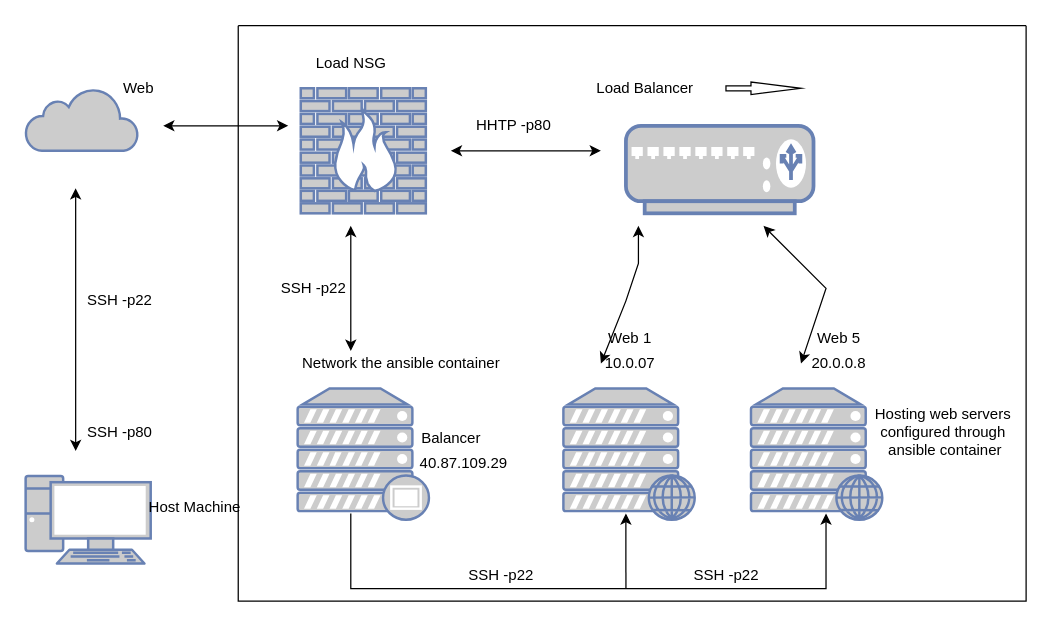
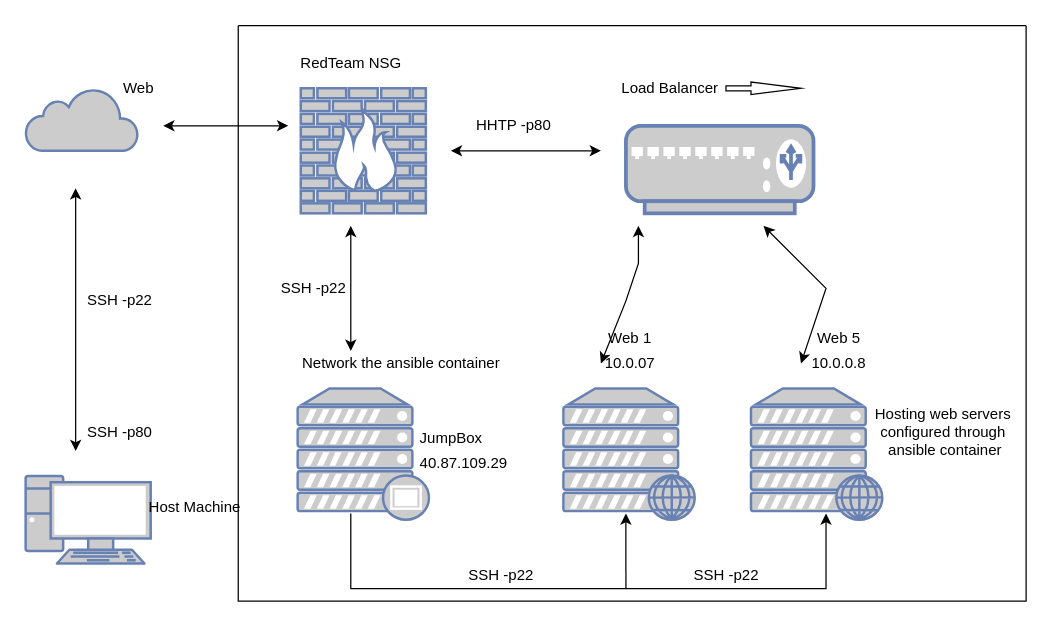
  <mxCell id="0" />
  <mxCell id="1" parent="0" />
  <mxCell id="2" value="" style="fontColor=#0066CC;verticalAlign=top;verticalLabelPosition=bottom;labelPosition=center;align=center;html=1;outlineConnect=0;fillColor=#CCCCCC;strokeColor=#6881B3;gradientColor=none;gradientDirection=north;strokeWidth=2;shape=mxgraph.networks.pc;" vertex="1" parent="1"><mxGeometry x="20" y="380" width="100" height="70" as="geometry" /></mxCell>
  <mxCell id="3" value="" style="html=1;outlineConnect=0;fillColor=#CCCCCC;strokeColor=#6881B3;gradientColor=none;gradientDirection=north;strokeWidth=2;shape=mxgraph.networks.cloud;fontColor=#ffffff;" vertex="1" parent="1"><mxGeometry x="20" y="70" width="90" height="50" as="geometry" /></mxCell>
  <mxCell id="4" value="" style="fontColor=#0066CC;verticalAlign=top;verticalLabelPosition=bottom;labelPosition=center;align=center;html=1;outlineConnect=0;fillColor=#CCCCCC;strokeColor=#6881B3;gradientColor=none;gradientDirection=north;strokeWidth=2;shape=mxgraph.networks.firewall;" vertex="1" parent="1"><mxGeometry x="240" y="70" width="100" height="100" as="geometry" /></mxCell>
  <mxCell id="5" value="" style="fontColor=#0066CC;verticalAlign=top;verticalLabelPosition=bottom;labelPosition=center;align=center;html=1;outlineConnect=0;fillColor=#CCCCCC;strokeColor=#6881B3;gradientColor=none;gradientDirection=north;strokeWidth=2;shape=mxgraph.networks.load_balancer;" vertex="1" parent="1"><mxGeometry x="500" y="100" width="150" height="70" as="geometry" /></mxCell>
  <mxCell id="6" value="" style="fontColor=#0066CC;verticalAlign=top;verticalLabelPosition=bottom;labelPosition=center;align=center;html=1;outlineConnect=0;fillColor=#CCCCCC;strokeColor=#6881B3;gradientColor=none;gradientDirection=north;strokeWidth=2;shape=mxgraph.networks.proxy_server;" vertex="1" parent="1"><mxGeometry x="237.5" y="310" width="105" height="105" as="geometry" /></mxCell>
  <mxCell id="7" value="" style="fontColor=#0066CC;verticalAlign=top;verticalLabelPosition=bottom;labelPosition=center;align=center;html=1;outlineConnect=0;fillColor=#CCCCCC;strokeColor=#6881B3;gradientColor=none;gradientDirection=north;strokeWidth=2;shape=mxgraph.networks.web_server;" vertex="1" parent="1"><mxGeometry x="450" y="310" width="105" height="105" as="geometry" /></mxCell>
  <mxCell id="8" value="" style="fontColor=#0066CC;verticalAlign=top;verticalLabelPosition=bottom;labelPosition=center;align=center;html=1;outlineConnect=0;fillColor=#CCCCCC;strokeColor=#6881B3;gradientColor=none;gradientDirection=north;strokeWidth=2;shape=mxgraph.networks.web_server;" vertex="1" parent="1"><mxGeometry x="600" y="310" width="105" height="105" as="geometry" /></mxCell>
  <mxCell id="9" value="" style="endArrow=classic;startArrow=classic;html=1;rounded=0;" edge="1" parent="1"><mxGeometry width="50" height="50" relative="1" as="geometry"><mxPoint x="60" y="360" as="sourcePoint" /><mxPoint x="60" y="150" as="targetPoint" /><Array as="points"><mxPoint x="60" y="260" /></Array></mxGeometry></mxCell>
  <mxCell id="10" value="" style="endArrow=classic;startArrow=classic;html=1;rounded=0;" edge="1" parent="1"><mxGeometry width="50" height="50" relative="1" as="geometry"><mxPoint x="230" y="100" as="sourcePoint" /><mxPoint x="130" y="100" as="targetPoint" /><Array as="points"><mxPoint x="180" y="100" /></Array></mxGeometry></mxCell>
  <mxCell id="11" value="" style="endArrow=classic;startArrow=classic;html=1;rounded=0;" edge="1" parent="1"><mxGeometry width="50" height="50" relative="1" as="geometry"><mxPoint x="280" y="280" as="sourcePoint" /><mxPoint x="280" y="180" as="targetPoint" /><Array as="points"><mxPoint x="280" y="230" /></Array></mxGeometry></mxCell>
  <mxCell id="12" value="" style="endArrow=classic;startArrow=classic;html=1;rounded=0;" edge="1" parent="1"><mxGeometry width="50" height="50" relative="1" as="geometry"><mxPoint x="360" y="120" as="sourcePoint" /><mxPoint x="480" y="120" as="targetPoint" /><Array as="points"><mxPoint x="420" y="120" /></Array></mxGeometry></mxCell>
  <mxCell id="13" value="" style="endArrow=classic;startArrow=classic;html=1;rounded=0;" edge="1" parent="1"><mxGeometry width="50" height="50" relative="1" as="geometry"><mxPoint x="640" y="290" as="sourcePoint" /><mxPoint x="610" y="180" as="targetPoint" /><Array as="points"><mxPoint x="660" y="230" /></Array></mxGeometry></mxCell>
  <mxCell id="14" value="" style="endArrow=classic;startArrow=classic;html=1;rounded=0;" edge="1" parent="1"><mxGeometry width="50" height="50" relative="1" as="geometry"><mxPoint x="480" y="290" as="sourcePoint" /><mxPoint x="510" y="180" as="targetPoint" /><Array as="points"><mxPoint x="500" y="240" /><mxPoint x="510" y="210" /></Array></mxGeometry></mxCell>
  <mxCell id="15" value="" style="endArrow=classic;html=1;rounded=0;" edge="1" parent="1"><mxGeometry width="50" height="50" relative="1" as="geometry"><mxPoint x="280" y="410" as="sourcePoint" /><mxPoint x="660" y="410" as="targetPoint" /><Array as="points"><mxPoint x="280" y="470" /><mxPoint x="410" y="470" /><mxPoint x="660" y="470" /></Array></mxGeometry></mxCell>
  <mxCell id="16" value="" style="endArrow=classic;html=1;rounded=0;entryX=0.476;entryY=0.952;entryDx=0;entryDy=0;entryPerimeter=0;" edge="1" parent="1" target="7"><mxGeometry width="50" height="50" relative="1" as="geometry"><mxPoint x="500" y="470" as="sourcePoint" /><mxPoint x="500" y="420" as="targetPoint" /></mxGeometry></mxCell>
  <mxCell id="17" value="Web 1" style="text;html=1;align=center;verticalAlign=middle;resizable=0;points=[];autosize=1;strokeColor=none;fillColor=none;" vertex="1" parent="1"><mxGeometry x="477.5" y="260" width="50" height="20" as="geometry" /></mxCell>
  <mxCell id="18" value="10.0.07" style="text;html=1;align=center;verticalAlign=middle;resizable=0;points=[];autosize=1;strokeColor=none;fillColor=none;" vertex="1" parent="1"><mxGeometry x="472.5" y="280" width="60" height="20" as="geometry" /></mxCell>
  <mxCell id="19" value="Web 5" style="text;html=1;align=center;verticalAlign=middle;resizable=0;points=[];autosize=1;strokeColor=none;fillColor=none;" vertex="1" parent="1"><mxGeometry x="645" y="260" width="50" height="20" as="geometry" /></mxCell>
- <mxCell id="20" value="20.0.0.8" style="text;html=1;align=center;verticalAlign=middle;resizable=0;points=[];autosize=1;strokeColor=none;fillColor=none;" vertex="1" parent="1"><mxGeometry x="640" y="280" width="60" height="20" as="geometry" /></mxCell>
- <mxCell id="21" value="Load Balancer" style="text;html=1;align=center;verticalAlign=middle;resizable=0;points=[];autosize=1;strokeColor=none;fillColor=none;" vertex="1" parent="1"><mxGeometry x="470" y="60" width="90" height="20" as="geometry" /></mxCell>
+ <mxCell id="20" value="10.0.0.8" style="text;html=1;align=center;verticalAlign=middle;resizable=0;points=[];autosize=1;strokeColor=none;fillColor=none;" vertex="1" parent="1"><mxGeometry x="640" y="280" width="60" height="20" as="geometry" /></mxCell>
+ <mxCell id="21" value="Load Balancer" style="text;html=1;align=center;verticalAlign=middle;resizable=0;points=[];autosize=1;strokeColor=none;fillColor=none;" vertex="1" parent="1"><mxGeometry x="490" y="60" width="90" height="20" as="geometry" /></mxCell>
  <mxCell id="22" value="" style="html=1;shadow=0;dashed=0;align=center;verticalAlign=middle;shape=mxgraph.arrows2.arrow;dy=0.6;dx=40;notch=0;" vertex="1" parent="1"><mxGeometry x="580" y="65" width="60" height="10" as="geometry" /></mxCell>
- <mxCell id="23" value="Load NSG" style="text;html=1;align=center;verticalAlign=middle;resizable=0;points=[];autosize=1;strokeColor=none;fillColor=none;" vertex="1" parent="1"><mxGeometry x="230" y="40" width="100" height="20" as="geometry" /></mxCell>
+ <mxCell id="23" value="RedTeam NSG" style="text;html=1;align=center;verticalAlign=middle;resizable=0;points=[];autosize=1;strokeColor=none;fillColor=none;" vertex="1" parent="1"><mxGeometry x="230" y="40" width="100" height="20" as="geometry" /></mxCell>
  <mxCell id="24" value="Network the ansible container" style="text;html=1;align=center;verticalAlign=middle;resizable=0;points=[];autosize=1;strokeColor=none;fillColor=none;" vertex="1" parent="1"><mxGeometry x="235" y="280" width="170" height="20" as="geometry" /></mxCell>
  <mxCell id="25" value="SSH -p22" style="text;html=1;align=center;verticalAlign=middle;resizable=0;points=[];autosize=1;strokeColor=none;fillColor=none;" vertex="1" parent="1"><mxGeometry x="215" y="220" width="70" height="20" as="geometry" /></mxCell>
- <mxCell id="26" value="Balancer" style="text;html=1;align=center;verticalAlign=middle;resizable=0;points=[];autosize=1;strokeColor=none;fillColor=none;" vertex="1" parent="1"><mxGeometry x="325" y="340" width="70" height="20" as="geometry" /></mxCell>
+ <mxCell id="26" value="JumpBox" style="text;html=1;align=center;verticalAlign=middle;resizable=0;points=[];autosize=1;strokeColor=none;fillColor=none;" vertex="1" parent="1"><mxGeometry x="325" y="340" width="70" height="20" as="geometry" /></mxCell>
  <mxCell id="27" value="40.87.109.29" style="text;html=1;align=center;verticalAlign=middle;resizable=0;points=[];autosize=1;strokeColor=none;fillColor=none;" vertex="1" parent="1"><mxGeometry x="325" y="360" width="90" height="20" as="geometry" /></mxCell>
  <mxCell id="28" value="SSH -p22" style="text;html=1;align=center;verticalAlign=middle;resizable=0;points=[];autosize=1;strokeColor=none;fillColor=none;" vertex="1" parent="1"><mxGeometry x="365" y="450" width="70" height="20" as="geometry" /></mxCell>
  <mxCell id="29" value="SSH -p22" style="text;html=1;align=center;verticalAlign=middle;resizable=0;points=[];autosize=1;strokeColor=none;fillColor=none;" vertex="1" parent="1"><mxGeometry x="545" y="450" width="70" height="20" as="geometry" /></mxCell>
  <mxCell id="30" value="HHTP -p80" style="text;html=1;align=center;verticalAlign=middle;resizable=0;points=[];autosize=1;strokeColor=none;fillColor=none;" vertex="1" parent="1"><mxGeometry x="370" y="90" width="80" height="20" as="geometry" /></mxCell>
  <mxCell id="31" value="SSH -p22" style="text;html=1;align=center;verticalAlign=middle;resizable=0;points=[];autosize=1;strokeColor=none;fillColor=none;" vertex="1" parent="1"><mxGeometry x="60" y="230" width="70" height="20" as="geometry" /></mxCell>
  <mxCell id="32" value="SSH -p80" style="text;html=1;align=center;verticalAlign=middle;resizable=0;points=[];autosize=1;strokeColor=none;fillColor=none;" vertex="1" parent="1"><mxGeometry x="60" y="335" width="70" height="20" as="geometry" /></mxCell>
  <mxCell id="33" value="" style="swimlane;startSize=0;" vertex="1" parent="1"><mxGeometry x="190" y="20" width="630" height="460" as="geometry" /></mxCell>
  <mxCell id="34" value="Hosting web servers&amp;nbsp;&lt;br&gt;configured through&amp;nbsp;&lt;br&gt;ansible container" style="text;html=1;align=center;verticalAlign=middle;resizable=0;points=[];autosize=1;strokeColor=none;fillColor=none;" vertex="1" parent="33"><mxGeometry x="500" y="300" width="130" height="50" as="geometry" /></mxCell>
  <mxCell id="35" value="Host Machine" style="text;html=1;align=center;verticalAlign=middle;resizable=0;points=[];autosize=1;strokeColor=none;fillColor=none;" vertex="1" parent="1"><mxGeometry x="110" y="395" width="90" height="20" as="geometry" /></mxCell>
  <mxCell id="36" value="Web" style="text;html=1;align=center;verticalAlign=middle;resizable=0;points=[];autosize=1;strokeColor=none;fillColor=none;" vertex="1" parent="1"><mxGeometry x="80" y="60" width="60" height="20" as="geometry" /></mxCell>
